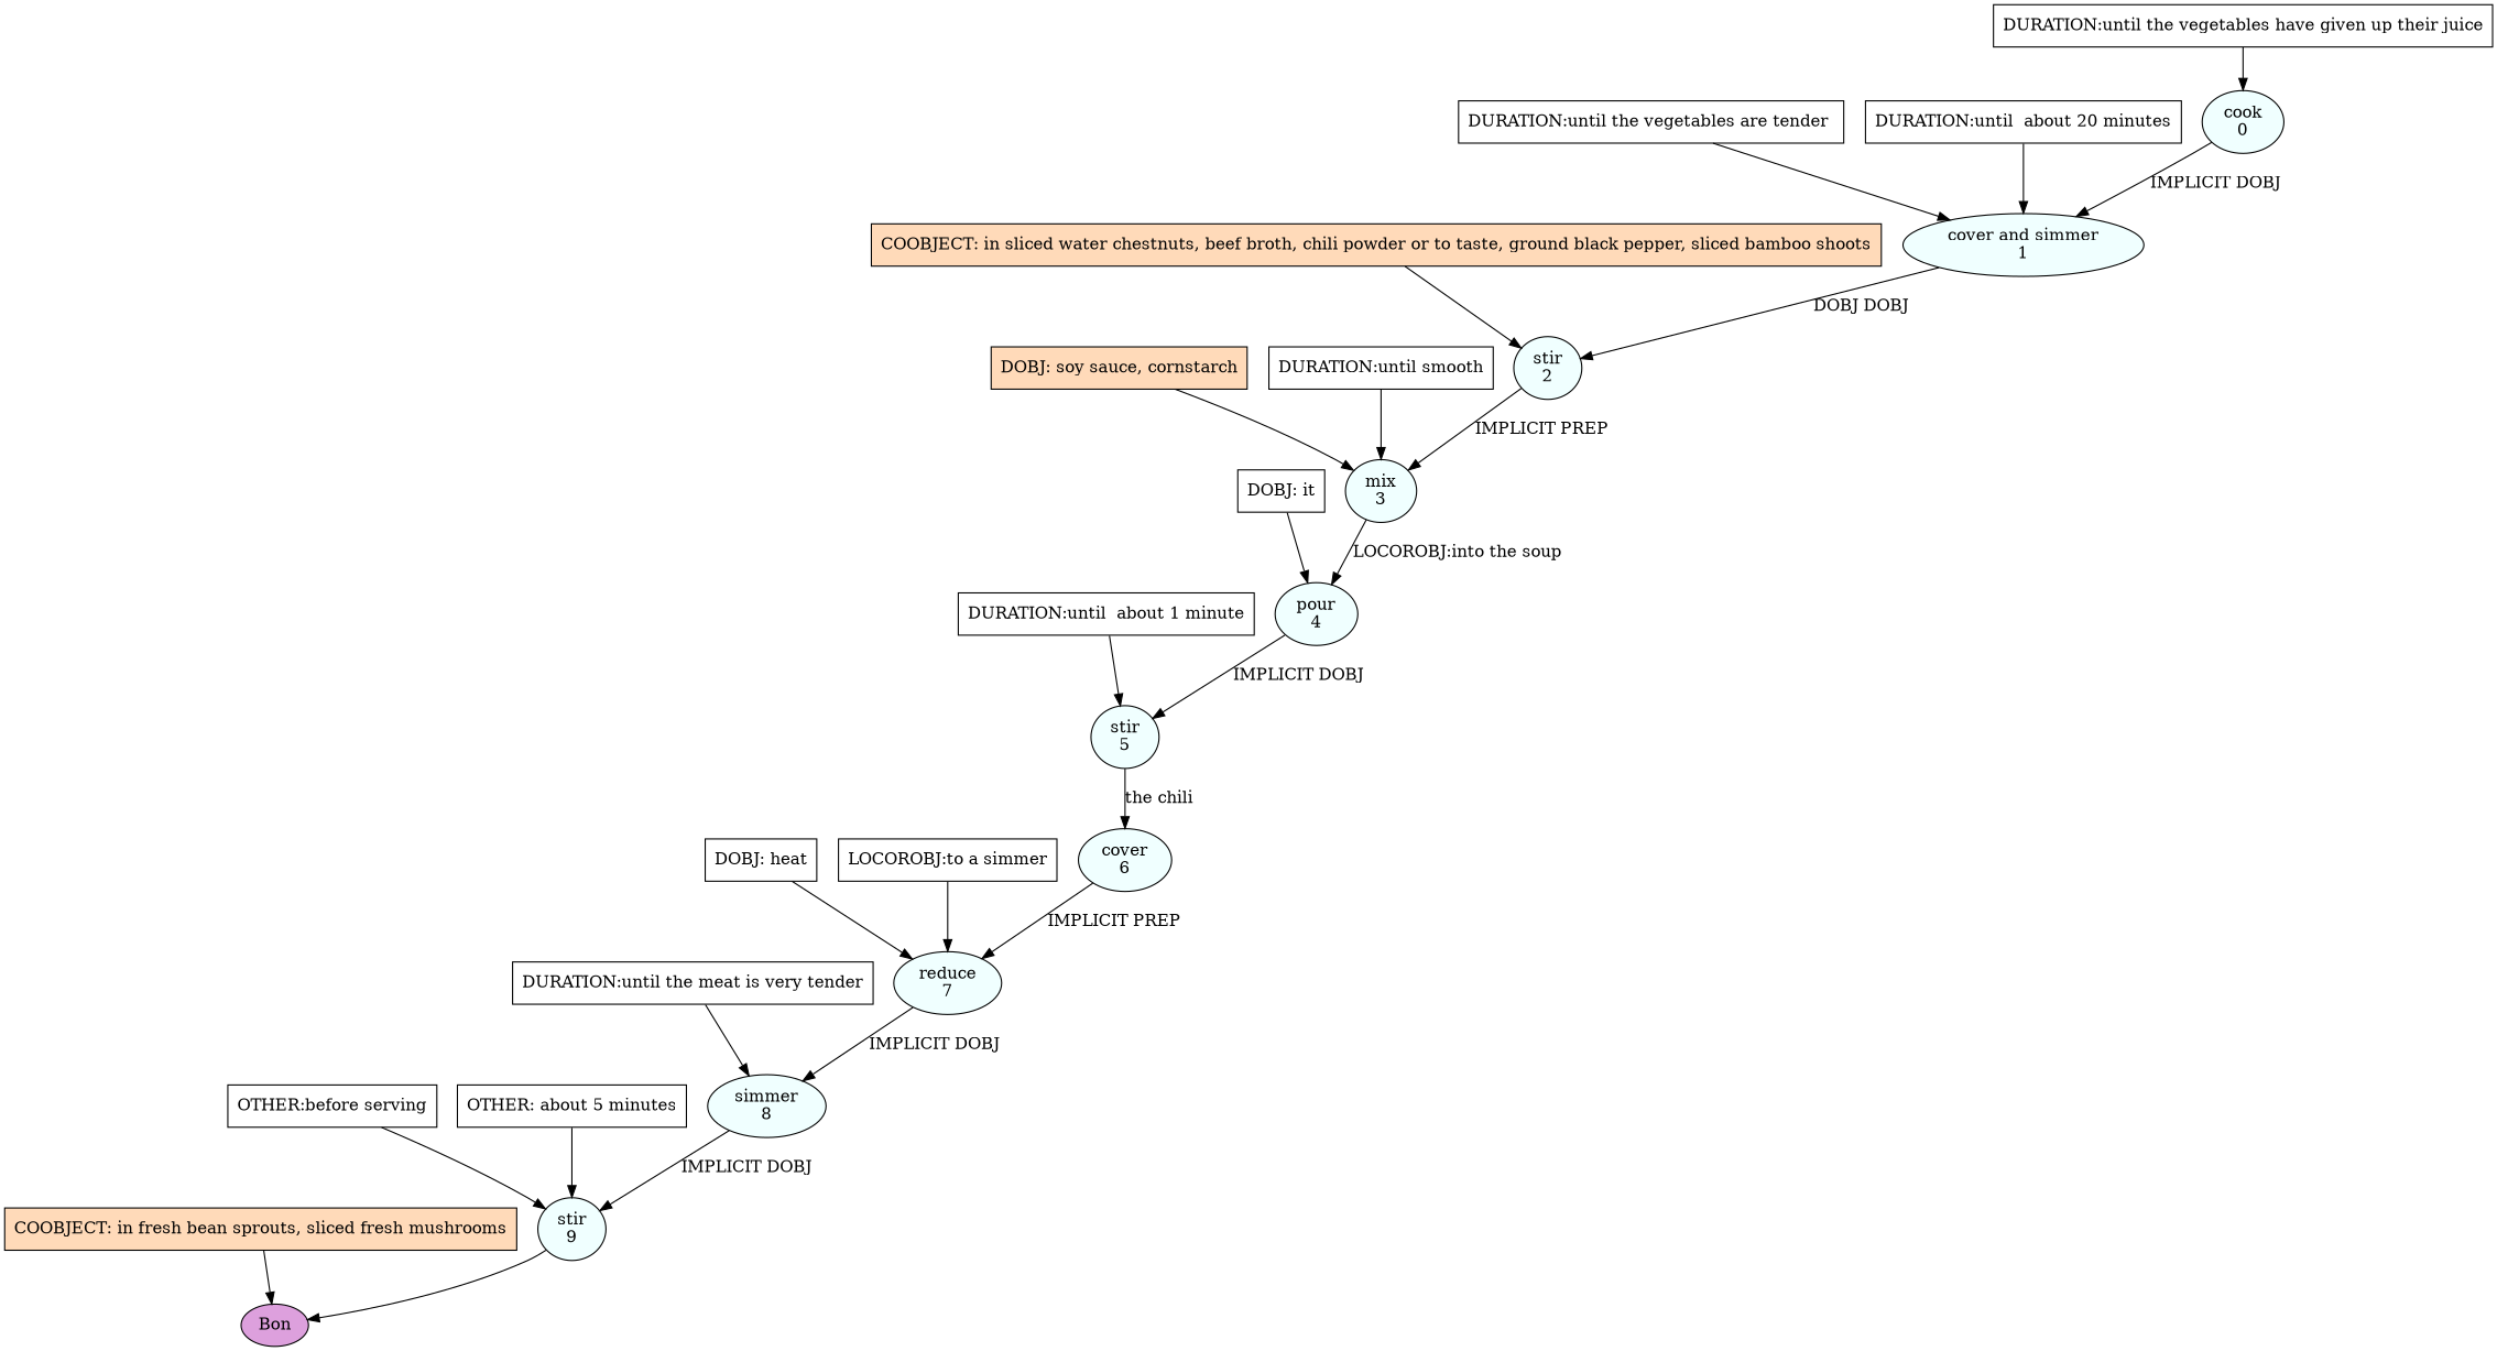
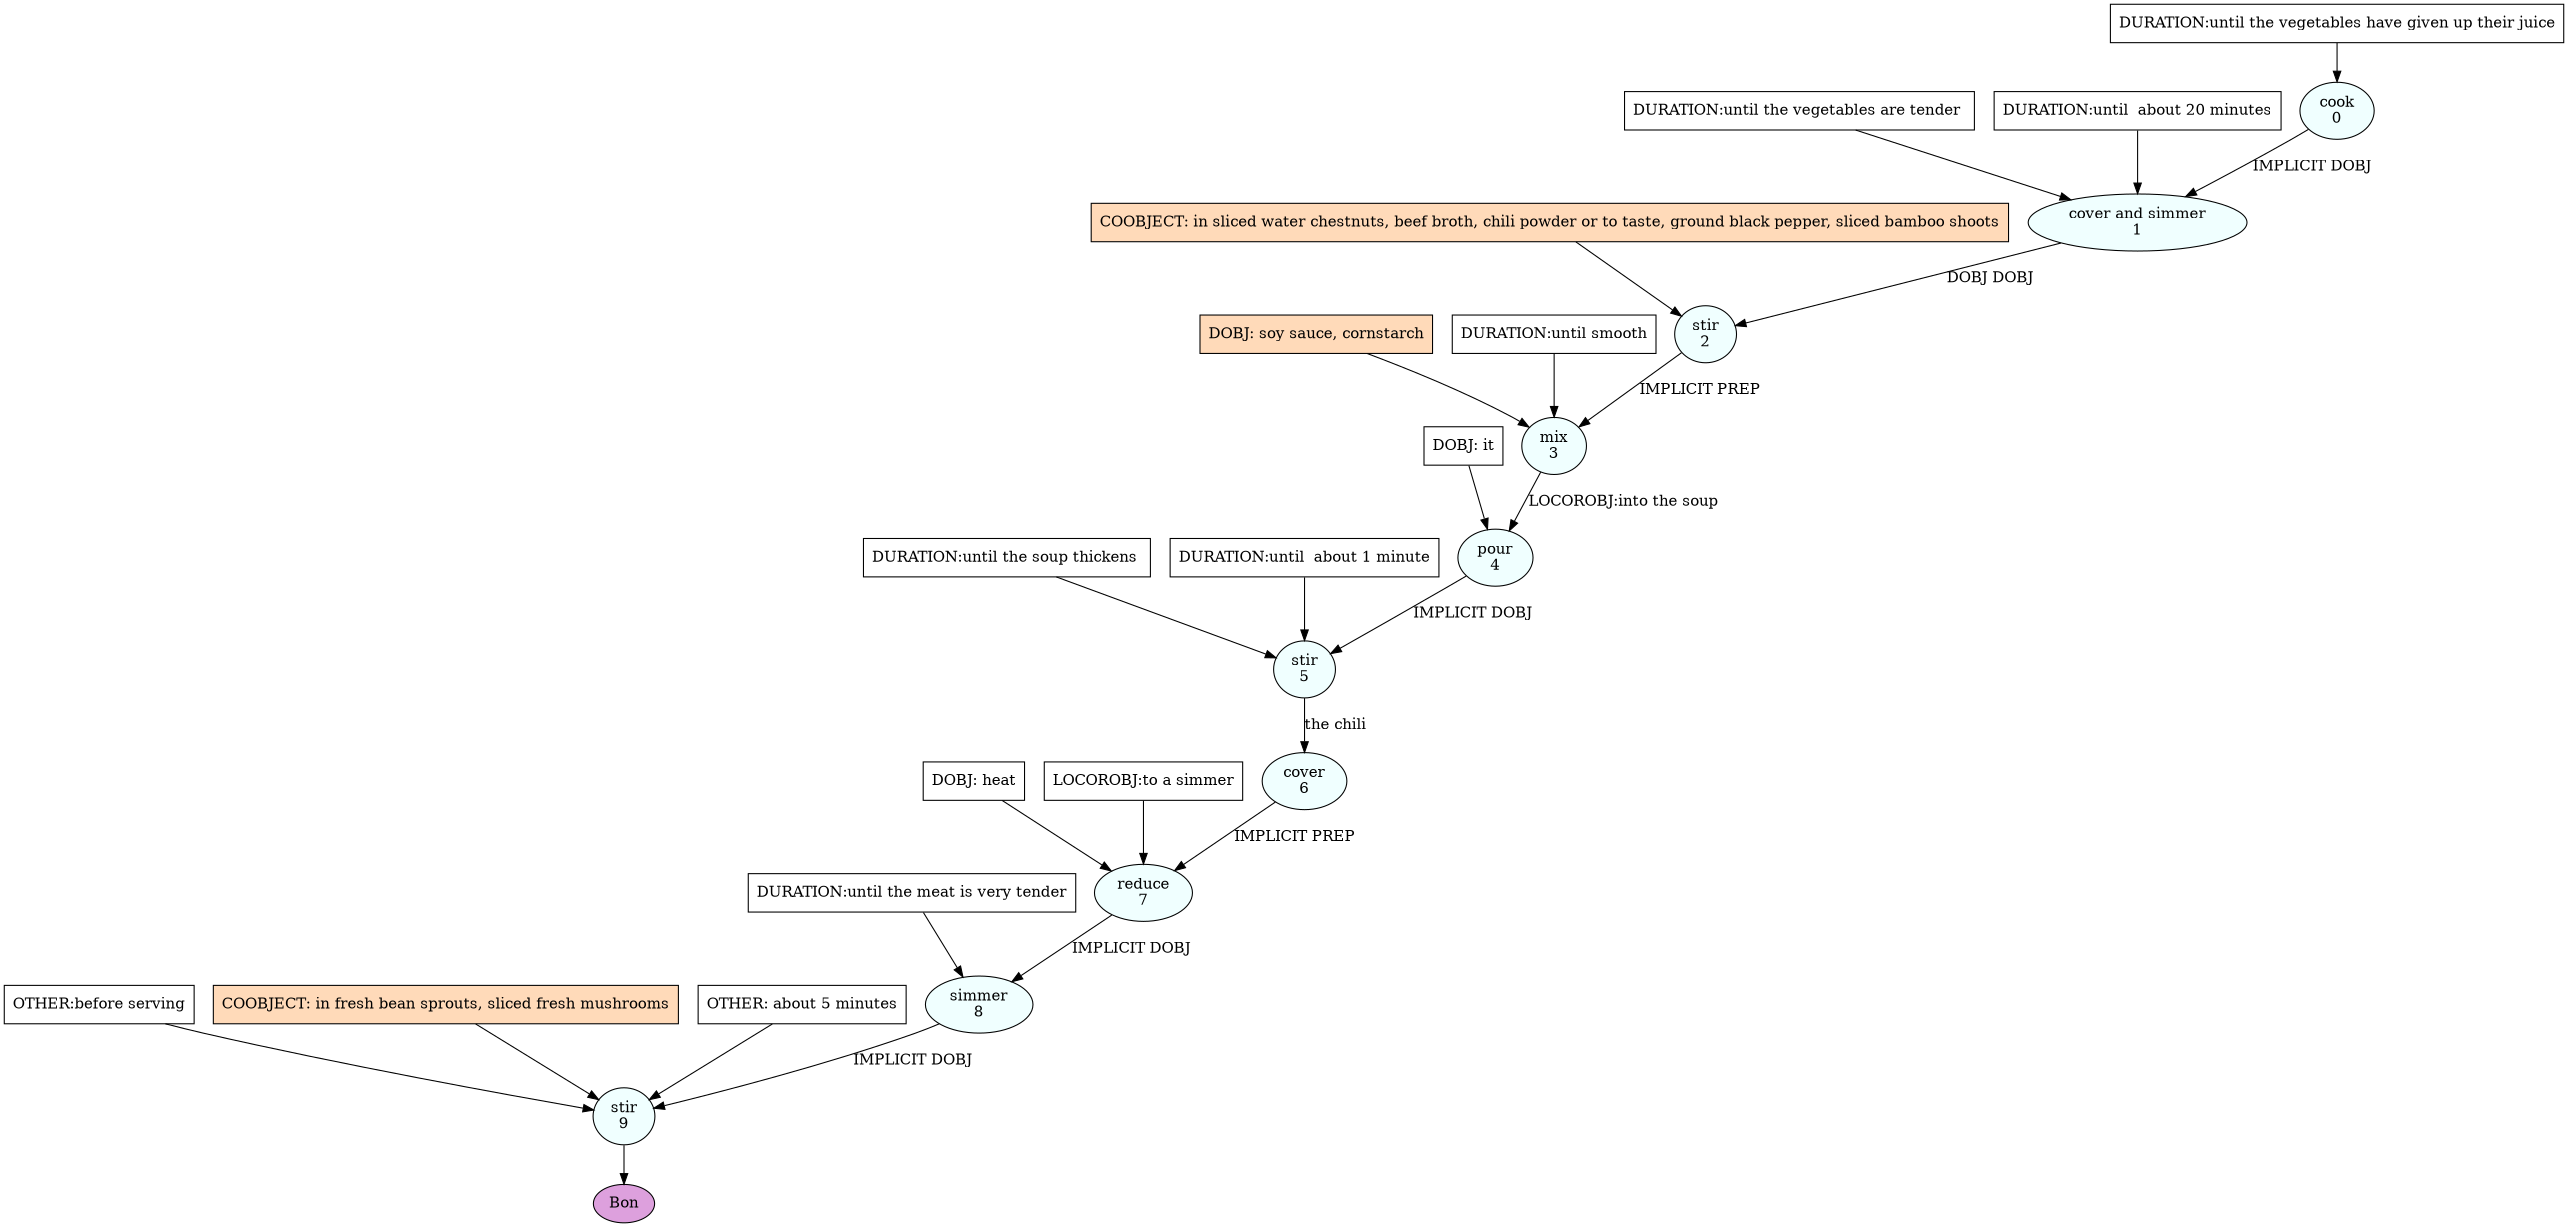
  digraph {
    node [fillcolor=white shape=box style=filled]
    n1 [fillcolor=azure label="cook\n0" shape=oval]
    n2 [fillcolor=azure label="cover and simmer\n1" shape=oval]
    n3 [fillcolor=azure label="stir\n2" shape=oval]
    n4 [fillcolor=azure label="mix\n3" shape=oval]
    n5 [fillcolor=azure label="pour\n4" shape=oval]
    n6 [fillcolor=azure label="stir\n5" shape=oval]
    n7 [fillcolor=azure label="cover\n6" shape=oval]
    n8 [fillcolor=azure label="reduce\n7" shape=oval]
    n9 [fillcolor=azure label="simmer\n8" shape=oval]
    n10 [fillcolor=azure label="stir\n9" shape=oval]
    n11 [fillcolor=plum label=Bon shape=oval]
    n12 [label="DURATION:until the vegetables have given up their juice"]
    n13 [label="DURATION:until the vegetables are tender "]
    n14 [label="DURATION:until  about 20 minutes"]
    n15 [fillcolor=peachpuff label="COOBJECT: in sliced water chestnuts, beef broth, chili powder or to taste, ground black pepper, sliced bamboo shoots"]
    n16 [fillcolor=peachpuff label="DOBJ: soy sauce, cornstarch"]
    n17 [label="DURATION:until smooth"]
    n18 [label="DOBJ: it"]
+   n19 [label="DURATION:until the soup thickens "]
    n20 [label="DURATION:until  about 1 minute"]
    n21 [label="DOBJ: heat"]
    n22 [label="LOCOROBJ:to a simmer"]
    n23 [label="DURATION:until the meat is very tender"]
    n24 [label="OTHER:before serving"]
    n25 [fillcolor=peachpuff label="COOBJECT: in fresh bean sprouts, sliced fresh mushrooms"]
    n26 [label="OTHER: about 5 minutes"]
    n1 -> n2 [label="IMPLICIT DOBJ"]
    n2 -> n3 [label="DOBJ DOBJ"]
    n3 -> n4 [label="IMPLICIT PREP"]
    n4 -> n5 [label="LOCOROBJ:into the soup"]
    n5 -> n6 [label="IMPLICIT DOBJ"]
    n6 -> n7 [label="the chili"]
    n7 -> n8 [label="IMPLICIT PREP"]
    n8 -> n9 [label="IMPLICIT DOBJ"]
    n9 -> n10 [label="IMPLICIT DOBJ"]
    n10 -> n11
    n12 -> n1
    n13 -> n2
    n14 -> n2
    n15 -> n3
    n16 -> n4
    n17 -> n4
    n18 -> n5
+   n19 -> n6
    n20 -> n6
    n21 -> n8
    n22 -> n8
    n23 -> n9
    n24 -> n10
-   n25 -> n11
+   n25 -> n10
    n26 -> n10
  }
